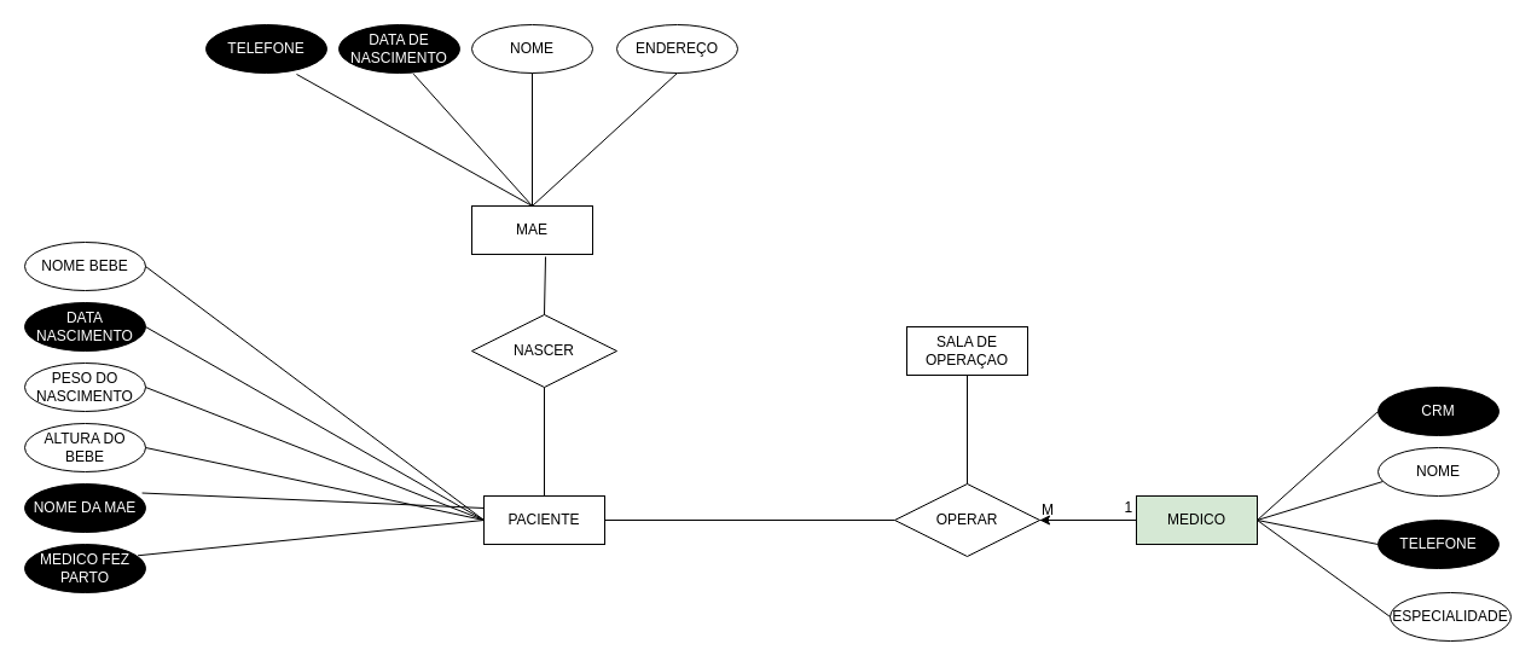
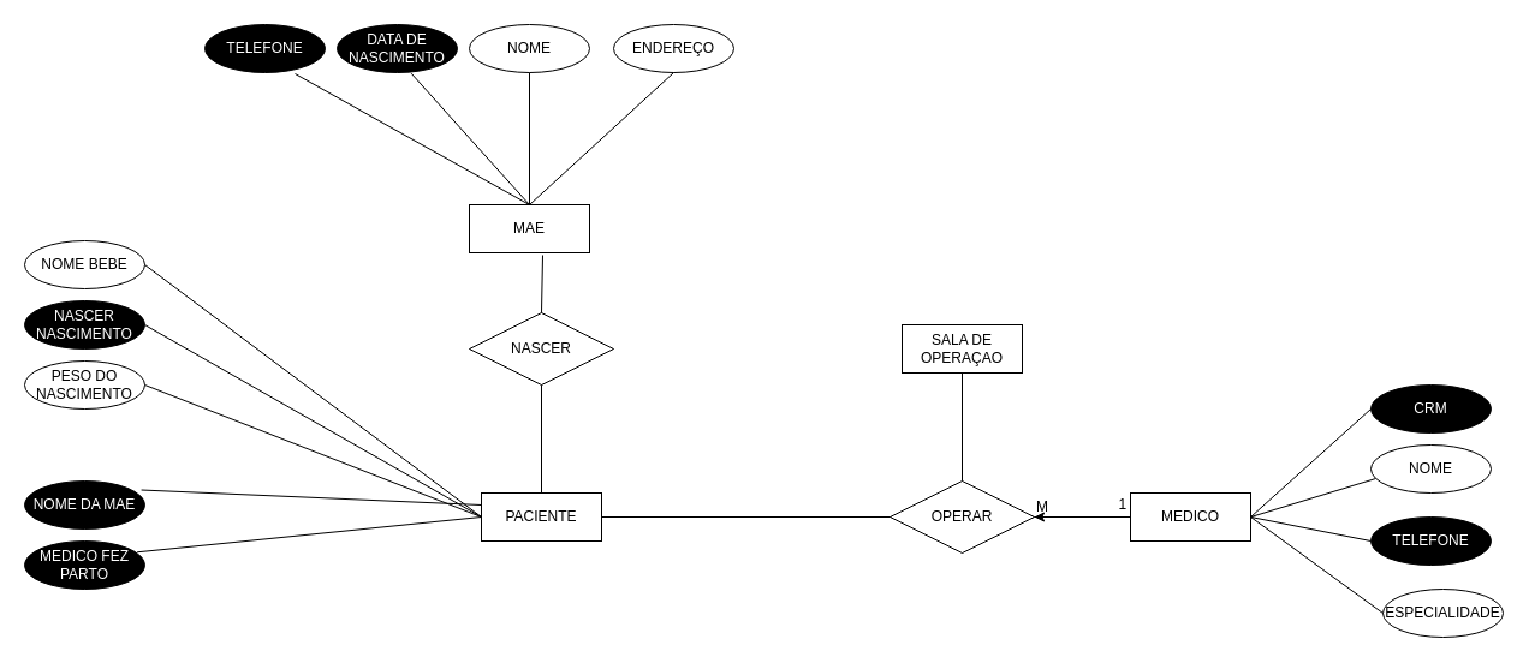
  <mxCell id="0" />
  <mxCell id="1" parent="0" />
  <mxCell id="2" value="NOME BEBE" style="ellipse;whiteSpace=wrap;html=1;align=center;" vertex="1" parent="1"><mxGeometry x="20" y="200" width="100" height="40" as="geometry" /></mxCell>
- <mxCell id="3" value="DATA NASCIMENTO" style="ellipse;whiteSpace=wrap;html=1;align=center;fillColor=#000000;fontColor=#FFFFFF;" vertex="1" parent="1"><mxGeometry x="20" y="250" width="100" height="40" as="geometry" /></mxCell>
+ <mxCell id="3" value="NASCER NASCIMENTO" style="ellipse;whiteSpace=wrap;html=1;align=center;fillColor=#000000;fontColor=#FFFFFF;" vertex="1" parent="1"><mxGeometry x="20" y="250" width="100" height="40" as="geometry" /></mxCell>
  <mxCell id="4" value="PESO DO NASCIMENTO" style="ellipse;whiteSpace=wrap;html=1;align=center;fillColor=#FFFFFF;fontColor=#000000;" vertex="1" parent="1"><mxGeometry x="20" y="300" width="100" height="40" as="geometry" /></mxCell>
- <mxCell id="5" value="ALTURA DO BEBE" style="ellipse;whiteSpace=wrap;html=1;align=center;fontColor=#000000;fillColor=#FFFFFF;" vertex="1" parent="1"><mxGeometry x="20" y="350" width="100" height="40" as="geometry" /></mxCell>
  <mxCell id="6" value="NOME DA MAE" style="ellipse;whiteSpace=wrap;html=1;align=center;fillColor=#000000;fontColor=#FFFFFF;" vertex="1" parent="1"><mxGeometry x="20" y="400" width="100" height="40" as="geometry" /></mxCell>
  <mxCell id="7" value="MEDICO FEZ PARTO" style="ellipse;whiteSpace=wrap;html=1;align=center;fillColor=#000000;fontColor=#FFFFFF;" vertex="1" parent="1"><mxGeometry x="20" y="450" width="100" height="40" as="geometry" /></mxCell>
  <mxCell id="8" value="NASCER" style="shape=rhombus;perimeter=rhombusPerimeter;whiteSpace=wrap;html=1;align=center;" vertex="1" parent="1"><mxGeometry x="390" y="260" width="120" height="60" as="geometry" /></mxCell>
  <mxCell id="9" value="" style="edgeStyle=orthogonalEdgeStyle;rounded=0;orthogonalLoop=1;jettySize=auto;html=1;fontColor=#FFFFFF;" edge="1" parent="1" source="10" target="29"><mxGeometry relative="1" as="geometry" /></mxCell>
- <mxCell id="10" value="MEDICO" style="whiteSpace=wrap;html=1;align=center;fillColor=#d5e8d4;" vertex="1" parent="1"><mxGeometry x="940" y="410" width="100" height="40" as="geometry" /></mxCell>
+ <mxCell id="10" value="MEDICO" style="whiteSpace=wrap;html=1;align=center;" vertex="1" parent="1"><mxGeometry x="940" y="410" width="100" height="40" as="geometry" /></mxCell>
  <mxCell id="11" value="MAE" style="whiteSpace=wrap;html=1;align=center;" vertex="1" parent="1"><mxGeometry x="390" y="170" width="100" height="40" as="geometry" /></mxCell>
  <mxCell id="12" value="PACIENTE" style="whiteSpace=wrap;html=1;align=center;" vertex="1" parent="1"><mxGeometry x="400" y="410" width="100" height="40" as="geometry" /></mxCell>
  <mxCell id="13" value="NOME" style="ellipse;whiteSpace=wrap;html=1;align=center;" vertex="1" parent="1"><mxGeometry x="390" y="20" width="100" height="40" as="geometry" /></mxCell>
  <mxCell id="14" value="ENDEREÇO" style="ellipse;whiteSpace=wrap;html=1;align=center;" vertex="1" parent="1"><mxGeometry x="510" y="20" width="100" height="40" as="geometry" /></mxCell>
  <mxCell id="15" value="TELEFONE" style="ellipse;whiteSpace=wrap;html=1;align=center;fontColor=#FFFFFF;fillColor=#000000;" vertex="1" parent="1"><mxGeometry x="170" y="20" width="100" height="40" as="geometry" /></mxCell>
  <mxCell id="16" value="DATA DE NASCIMENTO" style="ellipse;whiteSpace=wrap;html=1;align=center;fillColor=#000000;fontColor=#FFFFFF;" vertex="1" parent="1"><mxGeometry x="280" y="20" width="100" height="40" as="geometry" /></mxCell>
  <mxCell id="17" value="ESPECIALIDADE" style="ellipse;whiteSpace=wrap;html=1;align=center;" vertex="1" parent="1"><mxGeometry x="1150" y="490" width="100" height="40" as="geometry" /></mxCell>
  <mxCell id="18" value="TELEFONE" style="ellipse;whiteSpace=wrap;html=1;align=center;fontColor=#FFFFFF;fillColor=#000000;" vertex="1" parent="1"><mxGeometry x="1140" y="430" width="100" height="40" as="geometry" /></mxCell>
  <mxCell id="19" value="CRM" style="ellipse;whiteSpace=wrap;html=1;align=center;fillColor=#000000;fontColor=#FFFFFF;" vertex="1" parent="1"><mxGeometry x="1140" y="320" width="100" height="40" as="geometry" /></mxCell>
  <mxCell id="20" value="NOME" style="ellipse;whiteSpace=wrap;html=1;align=center;" vertex="1" parent="1"><mxGeometry x="1140" y="370" width="100" height="40" as="geometry" /></mxCell>
  <mxCell id="21" value="" style="endArrow=none;html=1;rounded=0;fontColor=#000000;entryX=0;entryY=0.5;entryDx=0;entryDy=0;exitX=1;exitY=0.5;exitDx=0;exitDy=0;" edge="1" parent="1" source="2" target="12"><mxGeometry relative="1" as="geometry"><mxPoint x="410" y="220" as="sourcePoint" /><mxPoint x="650" y="300" as="targetPoint" /></mxGeometry></mxCell>
  <mxCell id="22" value="" style="endArrow=none;html=1;rounded=0;fontColor=#000000;exitX=1;exitY=0.5;exitDx=0;exitDy=0;entryX=0;entryY=0.5;entryDx=0;entryDy=0;" edge="1" parent="1" source="3" target="12"><mxGeometry relative="1" as="geometry"><mxPoint x="490" y="300" as="sourcePoint" /><mxPoint x="460" y="420" as="targetPoint" /></mxGeometry></mxCell>
  <mxCell id="23" value="" style="endArrow=none;html=1;rounded=0;fontColor=#000000;exitX=1;exitY=0.5;exitDx=0;exitDy=0;entryX=0;entryY=0.5;entryDx=0;entryDy=0;" edge="1" parent="1" source="4" target="12"><mxGeometry relative="1" as="geometry"><mxPoint x="490" y="300" as="sourcePoint" /><mxPoint x="650" y="300" as="targetPoint" /></mxGeometry></mxCell>
- <mxCell id="24" value="" style="endArrow=none;html=1;rounded=0;fontColor=#000000;exitX=1;exitY=0.5;exitDx=0;exitDy=0;entryX=0;entryY=0.5;entryDx=0;entryDy=0;" edge="1" parent="1" source="5" target="12"><mxGeometry relative="1" as="geometry"><mxPoint x="490" y="300" as="sourcePoint" /><mxPoint x="650" y="300" as="targetPoint" /></mxGeometry></mxCell>
  <mxCell id="25" value="" style="endArrow=none;html=1;rounded=0;fontColor=#000000;exitX=0.971;exitY=0.188;exitDx=0;exitDy=0;exitPerimeter=0;" edge="1" parent="1" source="6"><mxGeometry relative="1" as="geometry"><mxPoint x="490" y="300" as="sourcePoint" /><mxPoint x="400" y="420" as="targetPoint" /></mxGeometry></mxCell>
  <mxCell id="26" value="" style="endArrow=none;html=1;rounded=0;fontColor=#000000;exitX=0.936;exitY=0.232;exitDx=0;exitDy=0;exitPerimeter=0;entryX=0;entryY=0.5;entryDx=0;entryDy=0;" edge="1" parent="1" source="7" target="12"><mxGeometry relative="1" as="geometry"><mxPoint x="490" y="300" as="sourcePoint" /><mxPoint x="390" y="420" as="targetPoint" /></mxGeometry></mxCell>
  <mxCell id="27" value="" style="endArrow=none;html=1;rounded=0;fontColor=#000000;exitX=0.5;exitY=0;exitDx=0;exitDy=0;entryX=0.5;entryY=1;entryDx=0;entryDy=0;" edge="1" parent="1" source="12" target="8"><mxGeometry relative="1" as="geometry"><mxPoint x="490" y="300" as="sourcePoint" /><mxPoint x="650" y="300" as="targetPoint" /></mxGeometry></mxCell>
  <mxCell id="28" value="" style="endArrow=none;html=1;rounded=0;fontColor=#000000;entryX=0.5;entryY=0;entryDx=0;entryDy=0;exitX=0.61;exitY=1.05;exitDx=0;exitDy=0;exitPerimeter=0;" edge="1" parent="1" source="11" target="8"><mxGeometry relative="1" as="geometry"><mxPoint x="470" y="200" as="sourcePoint" /><mxPoint x="550" y="220" as="targetPoint" /></mxGeometry></mxCell>
  <mxCell id="29" value="OPERAR" style="shape=rhombus;perimeter=rhombusPerimeter;whiteSpace=wrap;html=1;align=center;fontColor=#000000;fillColor=#FFFFFF;" vertex="1" parent="1"><mxGeometry x="740" y="400" width="120" height="60" as="geometry" /></mxCell>
  <mxCell id="30" value="" style="endArrow=none;html=1;rounded=0;fontColor=#000000;exitX=0.5;exitY=0;exitDx=0;exitDy=0;entryX=0.5;entryY=1;entryDx=0;entryDy=0;" edge="1" parent="1" source="29" target="31"><mxGeometry relative="1" as="geometry"><mxPoint x="390" y="300" as="sourcePoint" /><mxPoint x="740" y="320" as="targetPoint" /></mxGeometry></mxCell>
  <mxCell id="31" value="SALA DE OPERAÇAO" style="whiteSpace=wrap;html=1;align=center;fontColor=#000000;fillColor=#FFFFFF;" vertex="1" parent="1"><mxGeometry x="750" y="270" width="100" height="40" as="geometry" /></mxCell>
  <mxCell id="32" value="" style="endArrow=none;html=1;rounded=0;fontColor=#000000;exitX=1;exitY=0.5;exitDx=0;exitDy=0;entryX=0;entryY=0.5;entryDx=0;entryDy=0;" edge="1" parent="1" source="12" target="29"><mxGeometry relative="1" as="geometry"><mxPoint x="390" y="300" as="sourcePoint" /><mxPoint x="550" y="300" as="targetPoint" /></mxGeometry></mxCell>
  <mxCell id="33" value="" style="endArrow=none;html=1;rounded=0;fontColor=#000000;exitX=0.75;exitY=1.025;exitDx=0;exitDy=0;exitPerimeter=0;entryX=0.5;entryY=0;entryDx=0;entryDy=0;" edge="1" parent="1" source="15" target="11"><mxGeometry relative="1" as="geometry"><mxPoint x="390" y="300" as="sourcePoint" /><mxPoint x="550" y="300" as="targetPoint" /></mxGeometry></mxCell>
  <mxCell id="34" value="" style="endArrow=none;html=1;rounded=0;fontColor=#000000;exitX=0.617;exitY=1.018;exitDx=0;exitDy=0;exitPerimeter=0;entryX=0.5;entryY=0;entryDx=0;entryDy=0;" edge="1" parent="1" source="16" target="11"><mxGeometry relative="1" as="geometry"><mxPoint x="390" y="300" as="sourcePoint" /><mxPoint x="550" y="300" as="targetPoint" /></mxGeometry></mxCell>
  <mxCell id="35" value="" style="endArrow=none;html=1;rounded=0;fontColor=#000000;exitX=0.5;exitY=1;exitDx=0;exitDy=0;entryX=0.5;entryY=0;entryDx=0;entryDy=0;" edge="1" parent="1" source="13" target="11"><mxGeometry relative="1" as="geometry"><mxPoint x="390" y="300" as="sourcePoint" /><mxPoint x="550" y="300" as="targetPoint" /></mxGeometry></mxCell>
  <mxCell id="36" value="" style="endArrow=none;html=1;rounded=0;fontColor=#000000;exitX=0.5;exitY=1;exitDx=0;exitDy=0;entryX=0.5;entryY=0;entryDx=0;entryDy=0;" edge="1" parent="1" source="14" target="11"><mxGeometry relative="1" as="geometry"><mxPoint x="390" y="300" as="sourcePoint" /><mxPoint x="550" y="300" as="targetPoint" /></mxGeometry></mxCell>
  <mxCell id="37" value="" style="endArrow=none;html=1;rounded=0;fontColor=#FFFFFF;exitX=1;exitY=0.5;exitDx=0;exitDy=0;entryX=0;entryY=0.5;entryDx=0;entryDy=0;" edge="1" parent="1" source="10" target="19"><mxGeometry relative="1" as="geometry"><mxPoint x="420" y="300" as="sourcePoint" /><mxPoint x="580" y="300" as="targetPoint" /></mxGeometry></mxCell>
  <mxCell id="38" value="" style="endArrow=none;html=1;rounded=0;fontColor=#FFFFFF;entryX=0.04;entryY=0.7;entryDx=0;entryDy=0;entryPerimeter=0;exitX=1;exitY=0.5;exitDx=0;exitDy=0;" edge="1" parent="1" source="10" target="20"><mxGeometry relative="1" as="geometry"><mxPoint x="420" y="300" as="sourcePoint" /><mxPoint x="580" y="300" as="targetPoint" /></mxGeometry></mxCell>
  <mxCell id="39" value="" style="endArrow=none;html=1;rounded=0;fontColor=#FFFFFF;entryX=0;entryY=0.5;entryDx=0;entryDy=0;" edge="1" parent="1" target="18"><mxGeometry relative="1" as="geometry"><mxPoint x="1040" y="430" as="sourcePoint" /><mxPoint x="580" y="300" as="targetPoint" /></mxGeometry></mxCell>
  <mxCell id="40" value="" style="endArrow=none;html=1;rounded=0;fontColor=#FFFFFF;exitX=1;exitY=0.5;exitDx=0;exitDy=0;entryX=0;entryY=0.5;entryDx=0;entryDy=0;" edge="1" parent="1" source="10" target="17"><mxGeometry relative="1" as="geometry"><mxPoint x="420" y="300" as="sourcePoint" /><mxPoint x="580" y="300" as="targetPoint" /></mxGeometry></mxCell>
  <mxCell id="41" value="" style="endArrow=none;html=1;rounded=0;fontColor=#FFFFFF;entryX=0;entryY=0.5;entryDx=0;entryDy=0;exitX=1;exitY=0.5;exitDx=0;exitDy=0;" edge="1" parent="1" source="29" target="10"><mxGeometry relative="1" as="geometry"><mxPoint x="820" y="370" as="sourcePoint" /><mxPoint x="980" y="370" as="targetPoint" /></mxGeometry></mxCell>
  <mxCell id="42" value="M" style="resizable=0;html=1;align=left;verticalAlign=bottom;fontColor=#000000;fillColor=#000000;" connectable="0" vertex="1" parent="41"><mxGeometry x="-1" relative="1" as="geometry" /></mxCell>
  <mxCell id="43" value="N" style="resizable=0;html=1;align=right;verticalAlign=bottom;fontColor=#FFFFFF;fillColor=#000000;" connectable="0" vertex="1" parent="41"><mxGeometry x="1" relative="1" as="geometry" /></mxCell>
  <mxCell id="44" value="9&lt;font color=&quot;#000000&quot;&gt;1&lt;/font&gt;" style="text;html=1;align=center;verticalAlign=middle;resizable=0;points=[];autosize=1;strokeColor=none;fillColor=none;fontColor=#FFFFFF;" vertex="1" parent="1"><mxGeometry x="910" y="405" width="40" height="30" as="geometry" /></mxCell>
